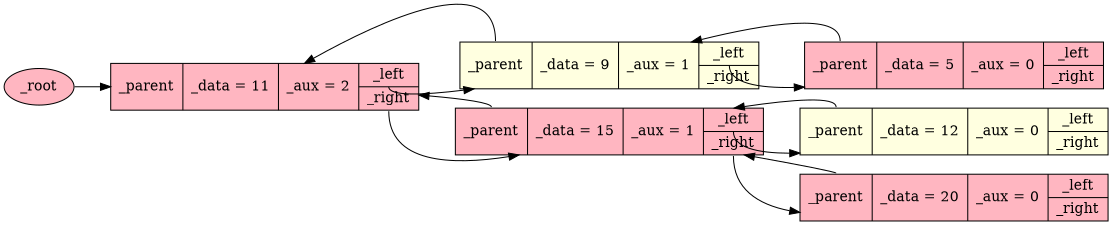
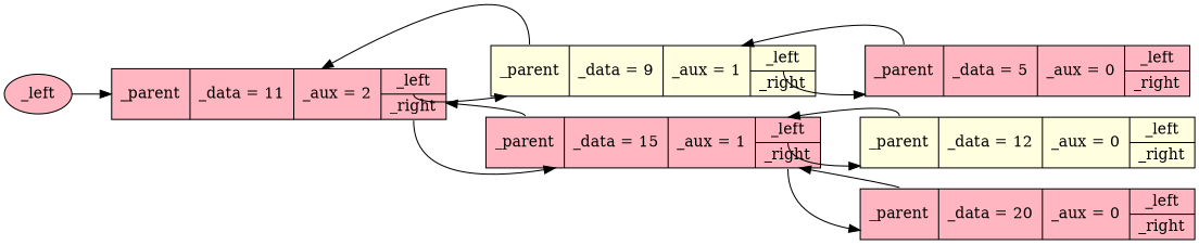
  digraph {
    rankdir=LR
    node [style=filled fillcolor=lightpink shape=record]
    edge [tailport="parent:n"]
-   n1 [label=_root shape=""]
+   n1 [label=_left shape=""]
    n2 [label="{<parent> _parent | _data = 11 | _aux = 2 | { <left> _left | <right> _right } }"]
    n3 [label="{<parent> _parent | _data = 15 | _aux = 1 | { <left> _left | <right> _right } }"]
    n4 [label="{<parent> _parent | _data = 9 | _aux = 1 | { <left> _left | <right> _right } }" fillcolor=lightyellow]
    n5 [label="{<parent> _parent | _data = 12 | _aux = 0 | { <left> _left | <right> _right } }" fillcolor=lightyellow]
    n6 [label="{<parent> _parent | _data = 20 | _aux = 0 | { <left> _left | <right> _right } }"]
    n7 [label="{<parent> _parent | _data = 5 | _aux = 0 | { <left> _left | <right> _right } }"]
    n1 -> n2 [tailport=""]
    n2 -> n3 [tailport="right:s"]
    n2 -> n4 [tailport="left:s"]
    n3 -> n2
    n3 -> n5 [tailport="left:s"]
    n3 -> n6 [tailport="right:s"]
    n4 -> n2
    n4 -> n7 [tailport="left:s"]
    n5 -> n3
    n6 -> n3
    n7 -> n4
  }
